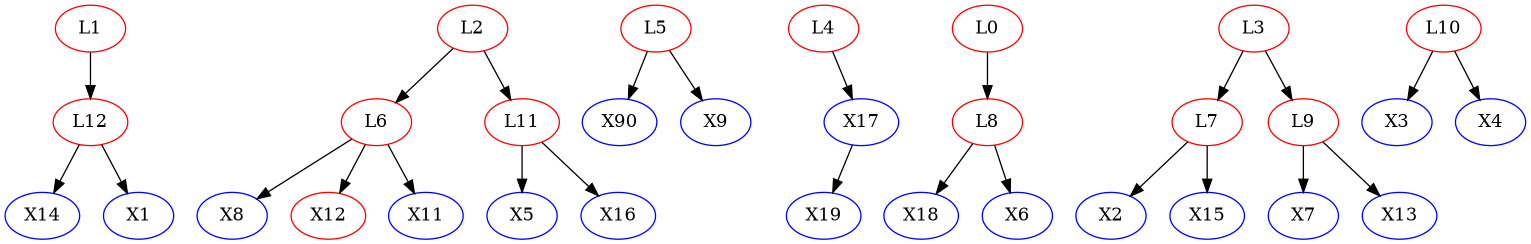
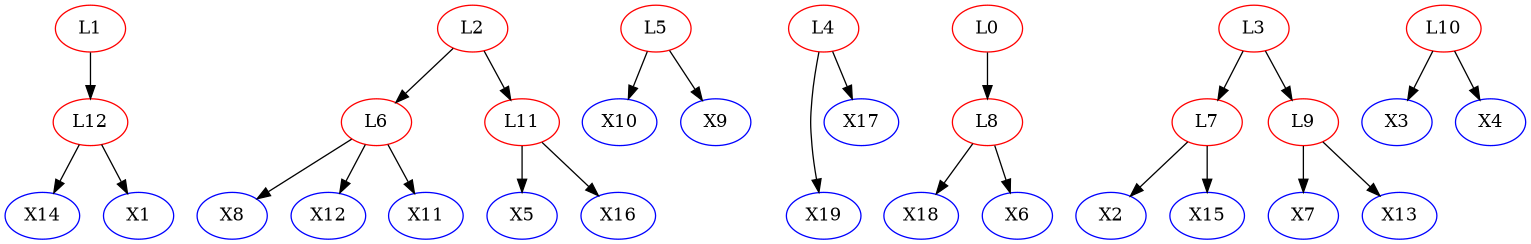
  digraph {
    node [color=blue]
    edge [color=black]
    X14
    X8
    L12 [color=red]
    X1
    L5 [color=red]
-   X10 [label=X90]
+   X10
    X9
    L4 [color=red]
    X19
    X17
    X18
    X6
    X5
    L1 [color=red]
    L7 [color=red]
    X2
    X15
    L8 [color=red]
    L3 [color=red]
    L9 [color=red]
    X7
-   X12 [color=red]
+   X12
    X13
    L2 [color=red]
    L6 [color=red]
    L11 [color=red]
    X3
    L0 [color=red]
    L10 [color=red]
    X16
    X4
    X11
    subgraph sub_1 {
    }
    subgraph sub_2 {
      X14
      X8
      L12
      X1
      L5
      X10
      X9
      L4
      X19
      X17
      X18
      X6
      X5
      L1
      L7
      X2
      X15
      L8
      L3
      L9
      X7
      X12
      X13
      L2
      L6
      L11
      X3
      L0
      L10
      X16
      X4
      X11
    }
    L12 -> X14
    L12 -> X1
    L5 -> X10
    L5 -> X9
-   X17 -> X19
+   L4 -> X19
    L4 -> X17
    L1 -> L12
    L7 -> X2
    L7 -> X15
    L8 -> X18
    L8 -> X6
    L3 -> L7
    L3 -> L9
    L9 -> X7
    L9 -> X13
    L2 -> L6
    L2 -> L11
    L6 -> X8
    L6 -> X12
    L6 -> X11
    L11 -> X5
    L11 -> X16
    L0 -> L8
    L10 -> X3
    L10 -> X4
  }
